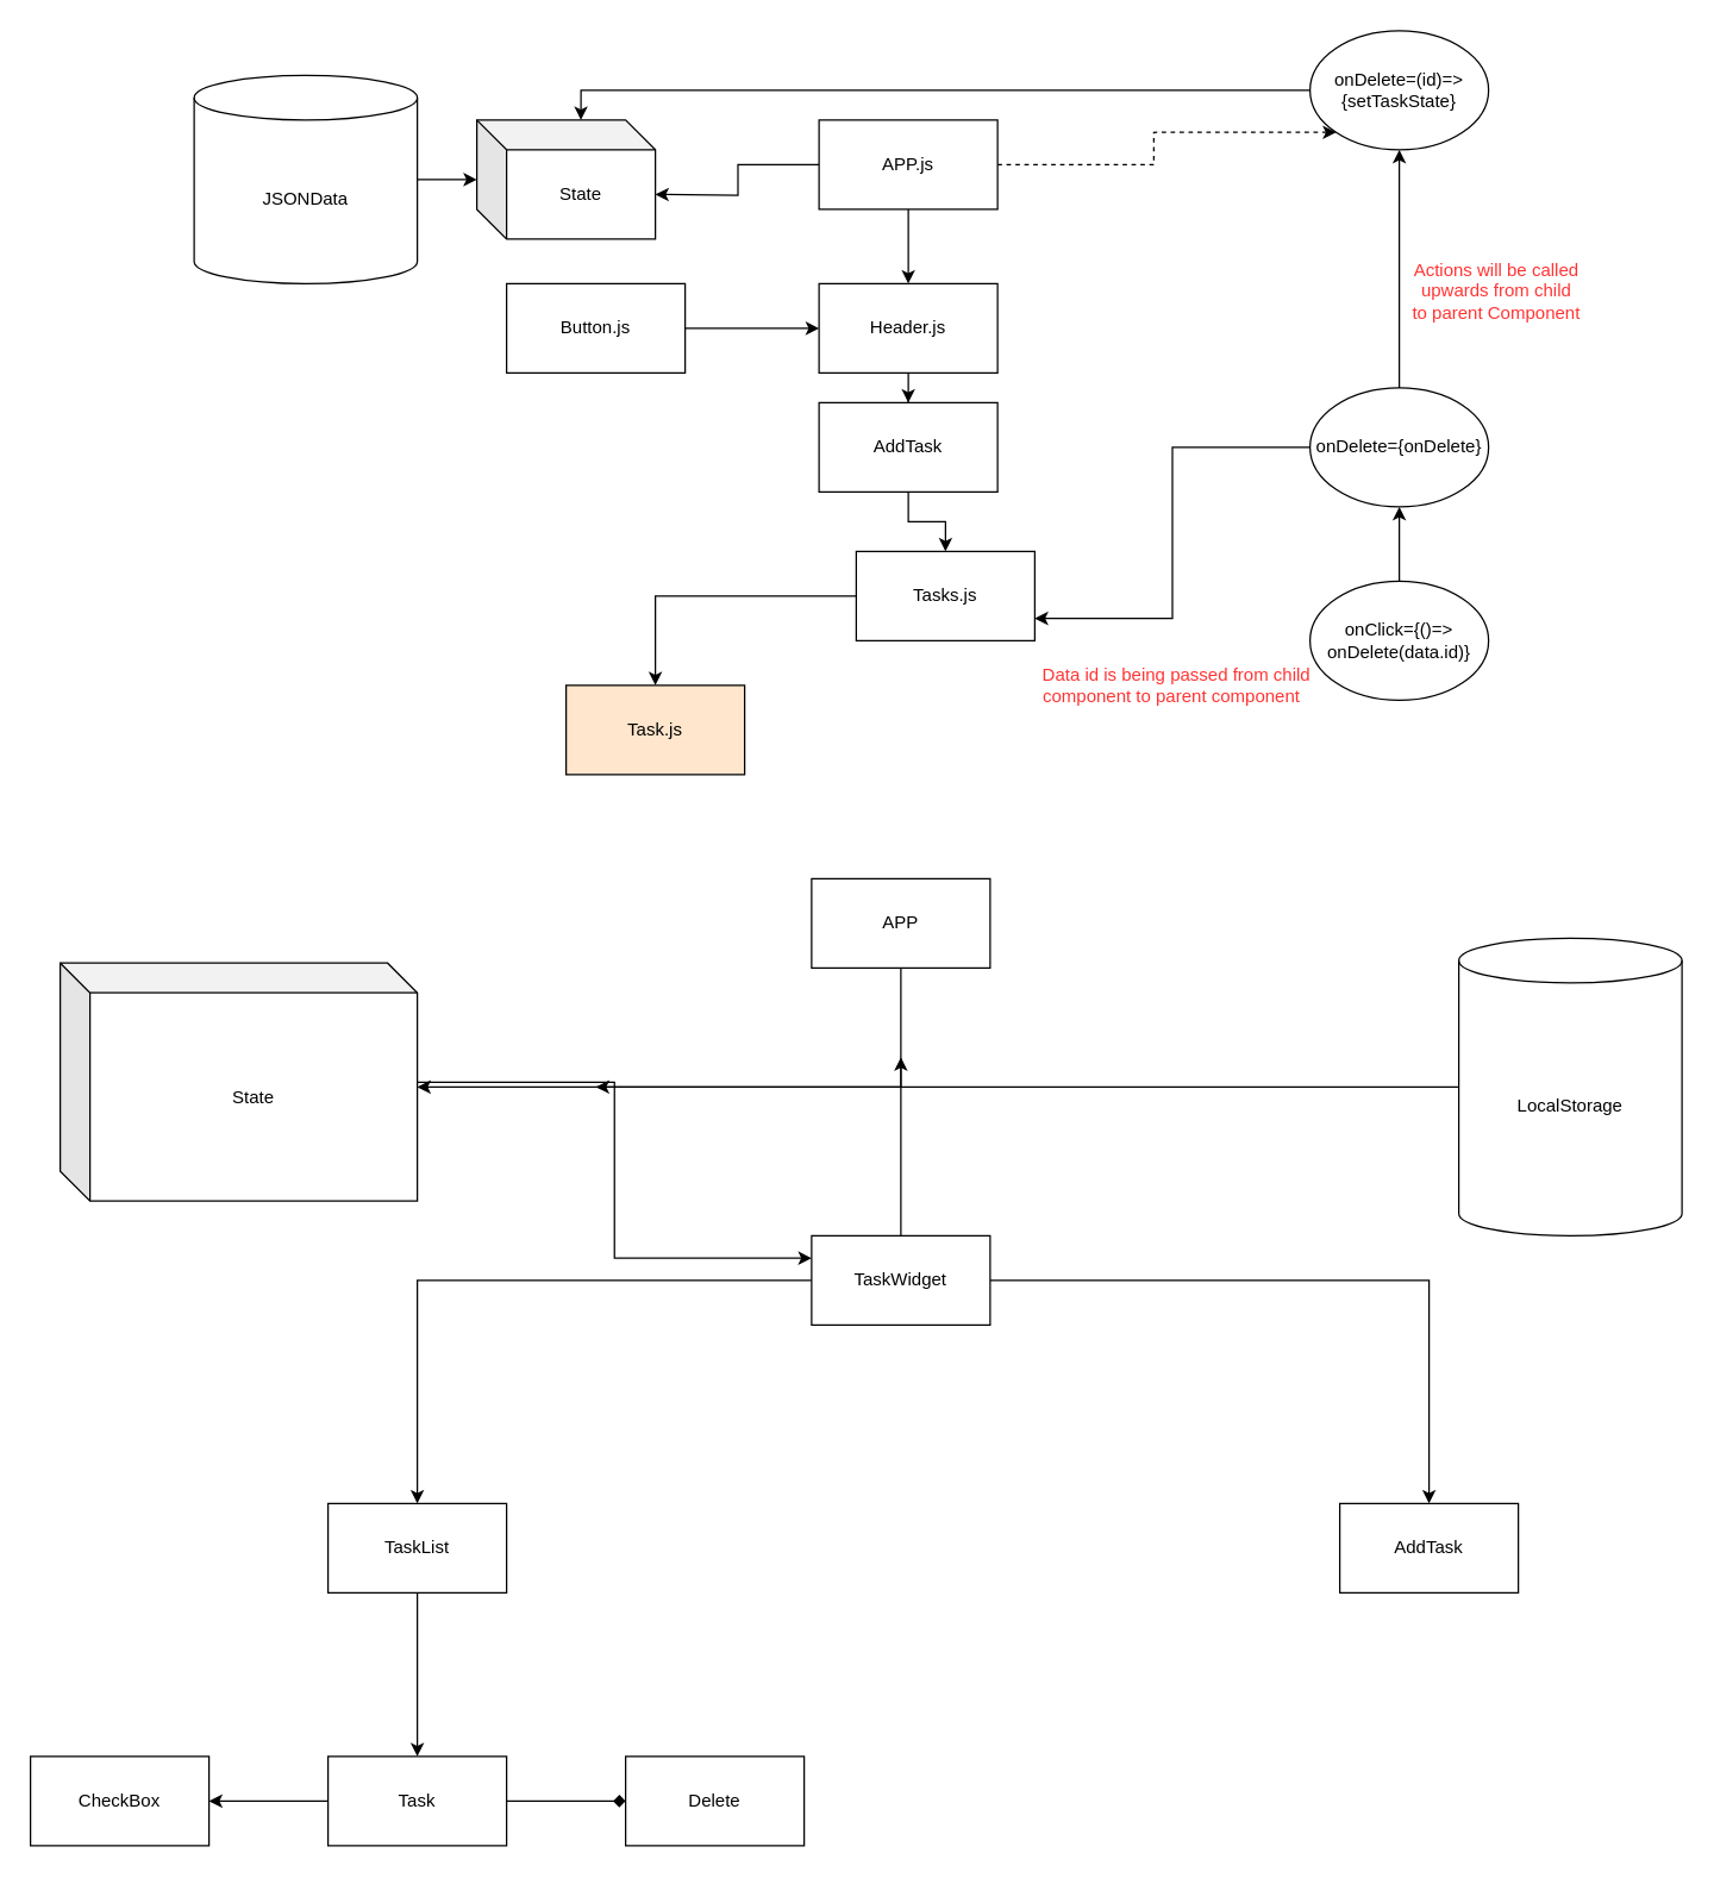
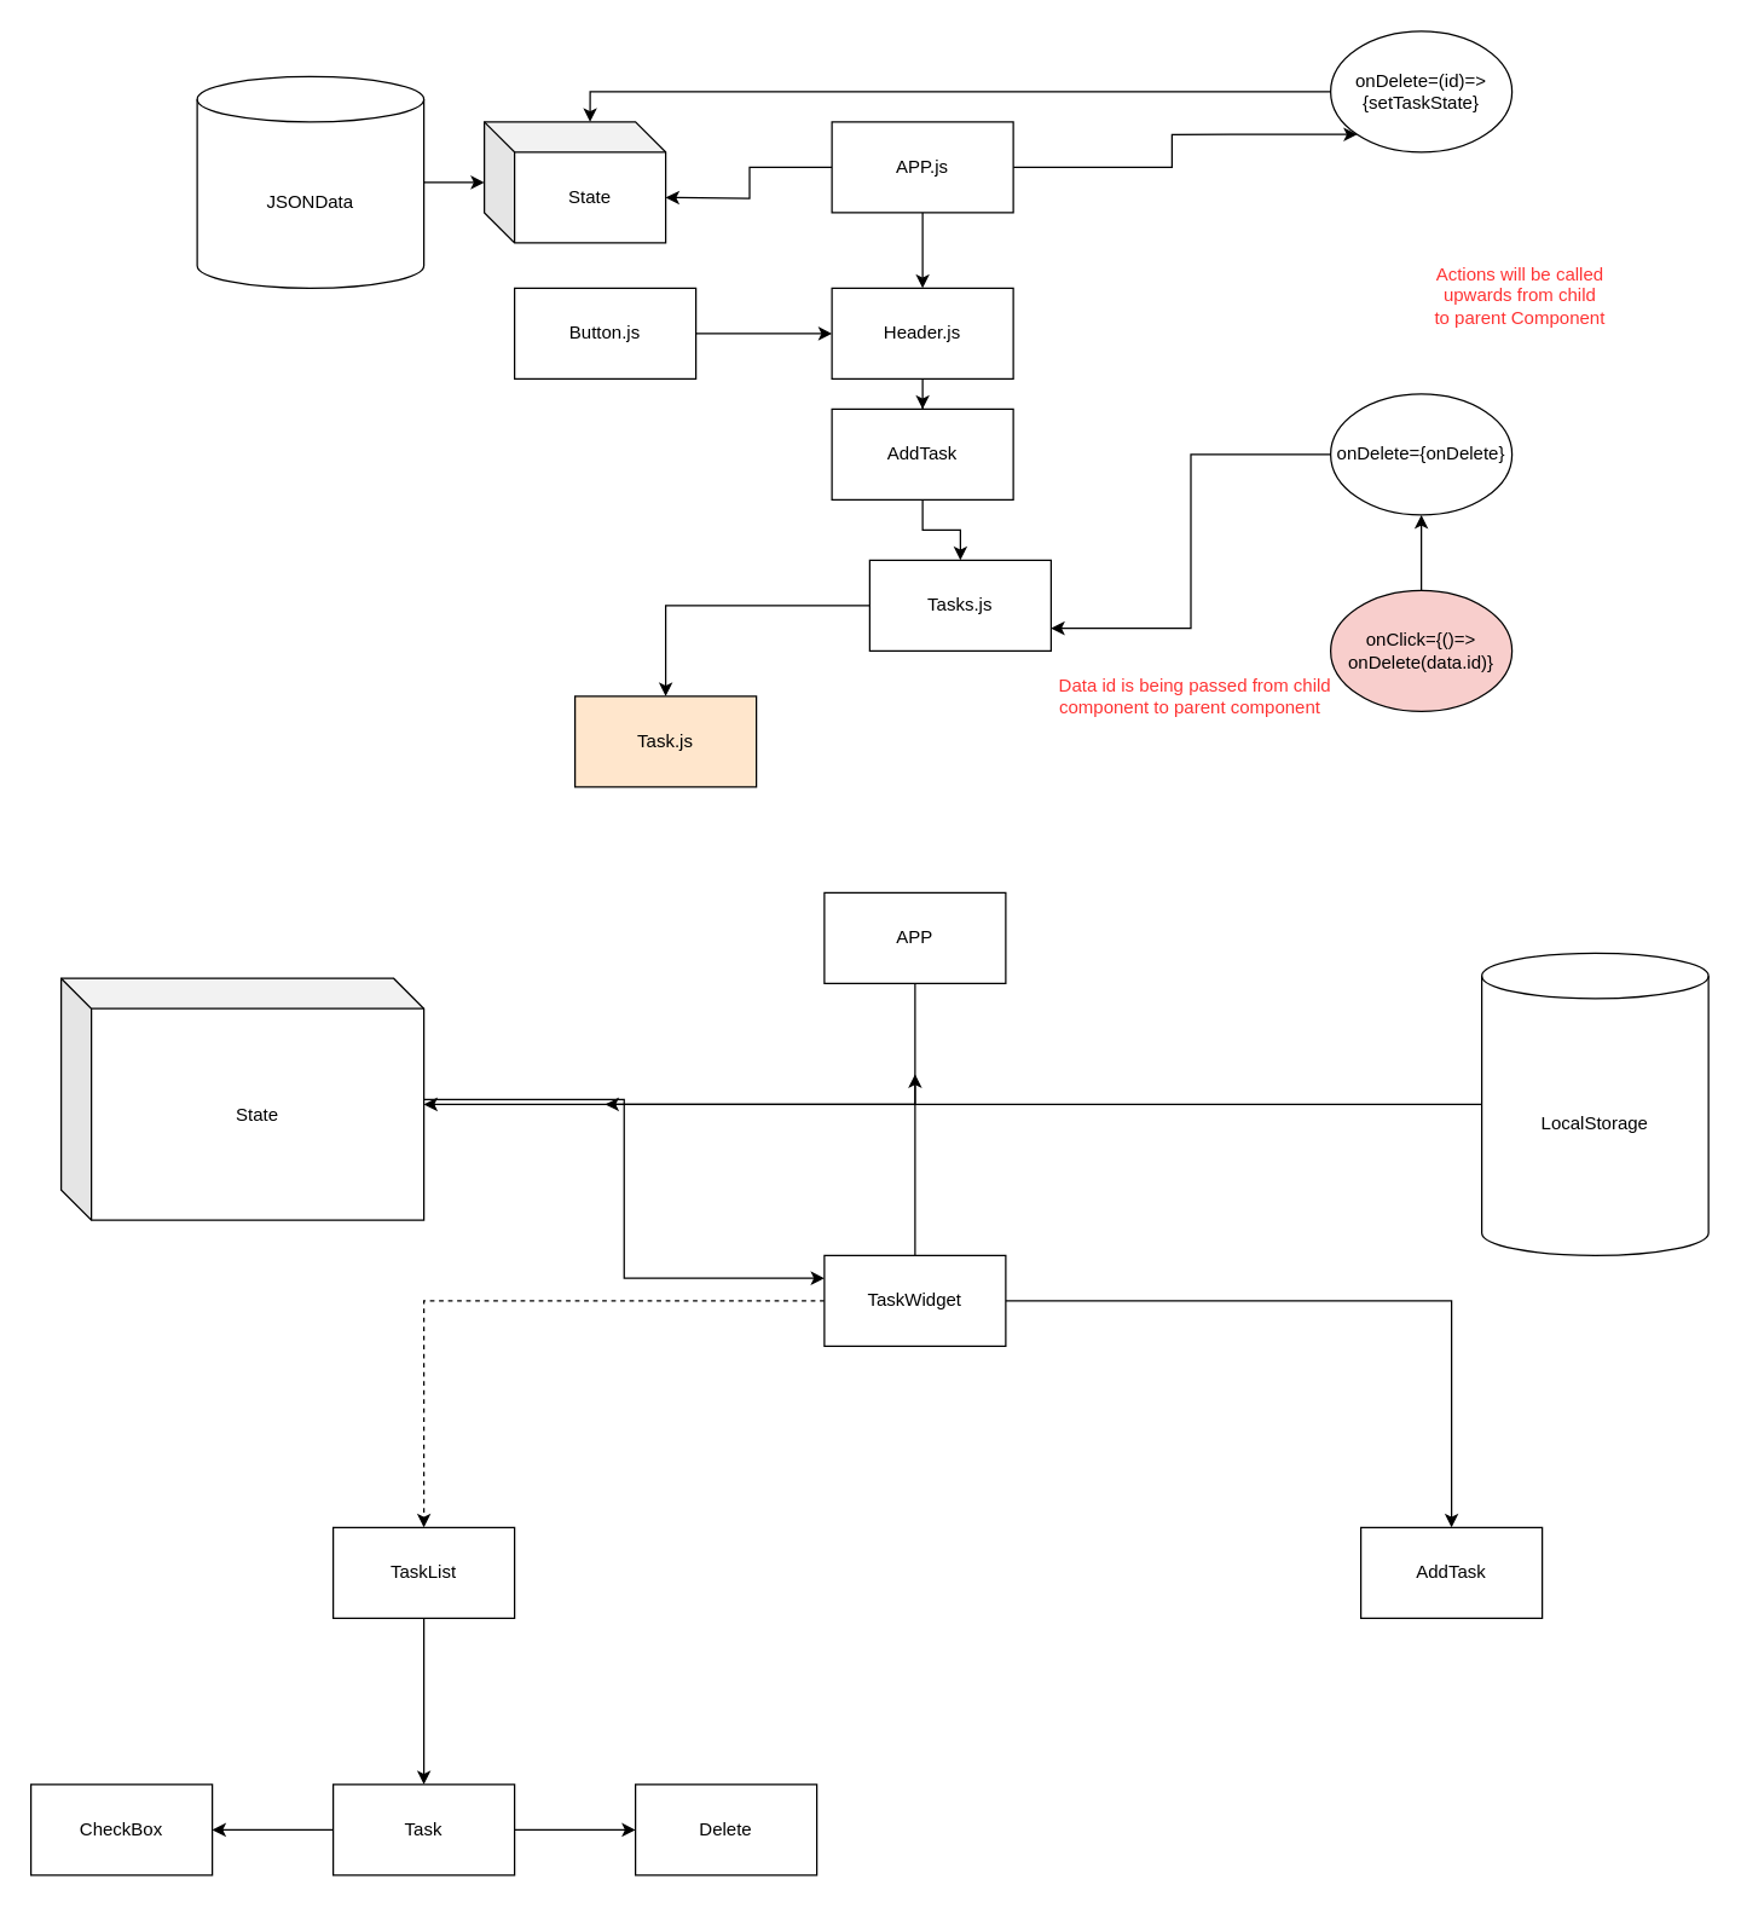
  <mxCell id="0" />
  <mxCell id="1" parent="0" />
- <mxCell id="2" value="" style="edgeStyle=orthogonalEdgeStyle;rounded=0;orthogonalLoop=1;jettySize=auto;html=1;entryX=0;entryY=1;entryDx=0;entryDy=0;dashed=1;" parent="1" source="5" target="17" edge="1"><mxGeometry relative="1" as="geometry"><mxPoint x="800" y="130" as="targetPoint" /></mxGeometry></mxCell>
+ <mxCell id="2" value="" style="edgeStyle=orthogonalEdgeStyle;rounded=0;orthogonalLoop=1;jettySize=auto;html=1;entryX=0;entryY=1;entryDx=0;entryDy=0;" parent="1" source="5" target="17" edge="1"><mxGeometry relative="1" as="geometry"><mxPoint x="800" y="130" as="targetPoint" /></mxGeometry></mxCell>
  <mxCell id="3" value="" style="edgeStyle=orthogonalEdgeStyle;rounded=0;orthogonalLoop=1;jettySize=auto;html=1;" parent="1" source="5" edge="1"><mxGeometry relative="1" as="geometry"><mxPoint x="440" y="130" as="targetPoint" /></mxGeometry></mxCell>
  <mxCell id="4" value="" style="edgeStyle=orthogonalEdgeStyle;rounded=0;orthogonalLoop=1;jettySize=auto;html=1;" parent="1" source="5" target="19" edge="1"><mxGeometry relative="1" as="geometry" /></mxCell>
  <mxCell id="5" value="APP.js" style="rounded=0;whiteSpace=wrap;html=1;" parent="1" vertex="1"><mxGeometry x="550" y="80" width="120" height="60" as="geometry" /></mxCell>
  <mxCell id="6" value="" style="edgeStyle=orthogonalEdgeStyle;rounded=0;orthogonalLoop=1;jettySize=auto;html=1;" parent="1" source="7" target="8" edge="1"><mxGeometry relative="1" as="geometry" /></mxCell>
  <mxCell id="7" value="Tasks.js" style="rounded=0;whiteSpace=wrap;html=1;" parent="1" vertex="1"><mxGeometry x="575" y="370" width="120" height="60" as="geometry" /></mxCell>
  <mxCell id="8" value="Task.js" style="rounded=0;whiteSpace=wrap;html=1;fillColor=#ffe6cc;" parent="1" vertex="1"><mxGeometry x="380" y="460" width="120" height="60" as="geometry" /></mxCell>
  <mxCell id="9" value="" style="edgeStyle=orthogonalEdgeStyle;rounded=0;orthogonalLoop=1;jettySize=auto;html=1;" parent="1" source="10" target="15" edge="1"><mxGeometry relative="1" as="geometry" /></mxCell>
- <mxCell id="10" value="onClick={()=&amp;gt; onDelete(data.id)}" style="ellipse;whiteSpace=wrap;html=1;rounded=0;" parent="1" vertex="1"><mxGeometry x="880" y="390" width="120" height="80" as="geometry" /></mxCell>
+ <mxCell id="10" value="onClick={()=&amp;gt; onDelete(data.id)}" style="ellipse;whiteSpace=wrap;html=1;rounded=0;fillColor=#f8cecc;" parent="1" vertex="1"><mxGeometry x="880" y="390" width="120" height="80" as="geometry" /></mxCell>
  <mxCell id="11" value="&lt;font color=&quot;#ff3333&quot;&gt;Data id is being passed from child &lt;br&gt;component to parent component&amp;nbsp;&amp;nbsp;&lt;/font&gt;" style="text;html=1;align=center;verticalAlign=middle;resizable=0;points=[];autosize=1;" parent="1" vertex="1"><mxGeometry x="690" y="445" width="200" height="30" as="geometry" /></mxCell>
  <mxCell id="12" value="&lt;font color=&quot;#ff3333&quot;&gt;Actions will be called &lt;br&gt;upwards from child&lt;br&gt;&amp;nbsp;to parent Component&amp;nbsp;&lt;/font&gt;" style="text;html=1;align=center;verticalAlign=middle;resizable=0;points=[];autosize=1;" parent="1" vertex="1"><mxGeometry x="940" y="170" width="130" height="50" as="geometry" /></mxCell>
  <mxCell id="13" style="edgeStyle=orthogonalEdgeStyle;rounded=0;orthogonalLoop=1;jettySize=auto;html=1;entryX=1;entryY=0.75;entryDx=0;entryDy=0;" parent="1" source="15" target="7" edge="1"><mxGeometry relative="1" as="geometry" /></mxCell>
- <mxCell id="14" style="edgeStyle=orthogonalEdgeStyle;rounded=0;orthogonalLoop=1;jettySize=auto;html=1;entryX=0.5;entryY=1;entryDx=0;entryDy=0;" parent="1" source="15" target="17" edge="1"><mxGeometry relative="1" as="geometry" /></mxCell>
  <mxCell id="15" value="&lt;span&gt;onDelete={onDelete}&lt;/span&gt;" style="ellipse;whiteSpace=wrap;html=1;" parent="1" vertex="1"><mxGeometry x="880" y="260" width="120" height="80" as="geometry" /></mxCell>
  <mxCell id="16" style="edgeStyle=orthogonalEdgeStyle;rounded=0;orthogonalLoop=1;jettySize=auto;html=1;entryX=0.583;entryY=0;entryDx=0;entryDy=0;entryPerimeter=0;" parent="1" source="17" target="22" edge="1"><mxGeometry relative="1" as="geometry" /></mxCell>
  <mxCell id="17" value="&lt;span&gt;onDelete=(id)=&amp;gt;{setTaskState}&lt;/span&gt;" style="ellipse;whiteSpace=wrap;html=1;" parent="1" vertex="1"><mxGeometry x="880" y="20" width="120" height="80" as="geometry" /></mxCell>
  <mxCell id="18" value="" style="edgeStyle=orthogonalEdgeStyle;rounded=0;orthogonalLoop=1;jettySize=auto;html=1;" parent="1" source="19" target="26" edge="1"><mxGeometry relative="1" as="geometry" /></mxCell>
  <mxCell id="19" value="Header.js&lt;br&gt;" style="rounded=0;whiteSpace=wrap;html=1;" parent="1" vertex="1"><mxGeometry x="550" y="190" width="120" height="60" as="geometry" /></mxCell>
  <mxCell id="20" style="edgeStyle=orthogonalEdgeStyle;rounded=0;orthogonalLoop=1;jettySize=auto;html=1;" parent="1" source="21" target="19" edge="1"><mxGeometry relative="1" as="geometry" /></mxCell>
  <mxCell id="21" value="Button.js" style="rounded=0;whiteSpace=wrap;html=1;" parent="1" vertex="1"><mxGeometry x="340" y="190" width="120" height="60" as="geometry" /></mxCell>
  <mxCell id="22" value="State" style="shape=cube;whiteSpace=wrap;html=1;boundedLbl=1;backgroundOutline=1;darkOpacity=0.05;darkOpacity2=0.1;" parent="1" vertex="1"><mxGeometry x="320" y="80" width="120" height="80" as="geometry" /></mxCell>
  <mxCell id="23" value="" style="edgeStyle=orthogonalEdgeStyle;rounded=0;orthogonalLoop=1;jettySize=auto;html=1;" parent="1" source="24" target="22" edge="1"><mxGeometry relative="1" as="geometry" /></mxCell>
  <mxCell id="24" value="JSONData" style="shape=cylinder3;whiteSpace=wrap;html=1;boundedLbl=1;backgroundOutline=1;size=15;" parent="1" vertex="1"><mxGeometry x="130" y="50" width="150" height="140" as="geometry" /></mxCell>
  <mxCell id="25" value="" style="edgeStyle=orthogonalEdgeStyle;rounded=0;orthogonalLoop=1;jettySize=auto;html=1;" parent="1" source="26" target="7" edge="1"><mxGeometry relative="1" as="geometry" /></mxCell>
  <mxCell id="26" value="AddTask" style="rounded=0;whiteSpace=wrap;html=1;" parent="1" vertex="1"><mxGeometry x="550" y="270" width="120" height="60" as="geometry" /></mxCell>
  <mxCell id="27" value="APP" style="rounded=0;whiteSpace=wrap;html=1;" parent="1" vertex="1"><mxGeometry x="545" y="590" width="120" height="60" as="geometry" /></mxCell>
  <mxCell id="28" value="" style="edgeStyle=orthogonalEdgeStyle;rounded=0;orthogonalLoop=1;jettySize=auto;html=1;" parent="1" source="31" target="32" edge="1"><mxGeometry relative="1" as="geometry" /></mxCell>
- <mxCell id="29" value="" style="edgeStyle=orthogonalEdgeStyle;rounded=0;orthogonalLoop=1;jettySize=auto;html=1;" parent="1" source="31" target="34" edge="1"><mxGeometry relative="1" as="geometry" /></mxCell>
+ <mxCell id="29" value="" style="edgeStyle=orthogonalEdgeStyle;rounded=0;orthogonalLoop=1;jettySize=auto;html=1;dashed=1;" parent="1" source="31" target="34" edge="1"><mxGeometry relative="1" as="geometry" /></mxCell>
  <mxCell id="30" style="edgeStyle=orthogonalEdgeStyle;rounded=0;orthogonalLoop=1;jettySize=auto;html=1;" parent="1" source="31" edge="1"><mxGeometry relative="1" as="geometry"><mxPoint x="605" y="710" as="targetPoint" /></mxGeometry></mxCell>
  <mxCell id="31" value="TaskWidget" style="rounded=0;whiteSpace=wrap;html=1;" parent="1" vertex="1"><mxGeometry x="545" y="830" width="120" height="60" as="geometry" /></mxCell>
  <mxCell id="32" value="AddTask" style="rounded=0;whiteSpace=wrap;html=1;" parent="1" vertex="1"><mxGeometry x="900" y="1010" width="120" height="60" as="geometry" /></mxCell>
  <mxCell id="33" value="" style="edgeStyle=orthogonalEdgeStyle;rounded=0;orthogonalLoop=1;jettySize=auto;html=1;" parent="1" source="34" target="37" edge="1"><mxGeometry relative="1" as="geometry" /></mxCell>
  <mxCell id="34" value="TaskList" style="rounded=0;whiteSpace=wrap;html=1;" parent="1" vertex="1"><mxGeometry x="220" y="1010" width="120" height="60" as="geometry" /></mxCell>
  <mxCell id="35" value="" style="edgeStyle=orthogonalEdgeStyle;rounded=0;orthogonalLoop=1;jettySize=auto;html=1;" parent="1" source="37" target="38" edge="1"><mxGeometry relative="1" as="geometry" /></mxCell>
- <mxCell id="36" value="" style="edgeStyle=orthogonalEdgeStyle;rounded=0;orthogonalLoop=1;jettySize=auto;html=1;endArrow=diamond;" parent="1" source="37" target="39" edge="1"><mxGeometry relative="1" as="geometry" /></mxCell>
+ <mxCell id="36" value="" style="edgeStyle=orthogonalEdgeStyle;rounded=0;orthogonalLoop=1;jettySize=auto;html=1;" parent="1" source="37" target="39" edge="1"><mxGeometry relative="1" as="geometry" /></mxCell>
  <mxCell id="37" value="Task" style="rounded=0;whiteSpace=wrap;html=1;" parent="1" vertex="1"><mxGeometry x="220" y="1180" width="120" height="60" as="geometry" /></mxCell>
  <mxCell id="38" value="CheckBox" style="rounded=0;whiteSpace=wrap;html=1;" parent="1" vertex="1"><mxGeometry x="20" y="1180" width="120" height="60" as="geometry" /></mxCell>
  <mxCell id="39" value="Delete" style="rounded=0;whiteSpace=wrap;html=1;" parent="1" vertex="1"><mxGeometry x="420" y="1180" width="120" height="60" as="geometry" /></mxCell>
  <mxCell id="40" style="edgeStyle=orthogonalEdgeStyle;rounded=0;orthogonalLoop=1;jettySize=auto;html=1;entryX=0;entryY=0.25;entryDx=0;entryDy=0;" parent="1" source="41" target="31" edge="1"><mxGeometry relative="1" as="geometry" /></mxCell>
  <mxCell id="41" value="State" style="shape=cube;whiteSpace=wrap;html=1;boundedLbl=1;backgroundOutline=1;darkOpacity=0.05;darkOpacity2=0.1;" parent="1" vertex="1"><mxGeometry x="40" y="646.66" width="240" height="160" as="geometry" /></mxCell>
  <mxCell id="42" value="" style="edgeStyle=orthogonalEdgeStyle;rounded=0;orthogonalLoop=1;jettySize=auto;html=1;" parent="1" source="27" target="41" edge="1"><mxGeometry relative="1" as="geometry"><mxPoint x="605" y="650" as="sourcePoint" /><mxPoint x="605" y="830" as="targetPoint" /><Array as="points"><mxPoint x="605" y="730" /></Array></mxGeometry></mxCell>
  <mxCell id="43" style="edgeStyle=orthogonalEdgeStyle;rounded=0;orthogonalLoop=1;jettySize=auto;html=1;" parent="1" source="44" edge="1"><mxGeometry relative="1" as="geometry"><mxPoint x="400" y="730" as="targetPoint" /></mxGeometry></mxCell>
  <mxCell id="44" value="LocalStorage" style="shape=cylinder3;whiteSpace=wrap;html=1;boundedLbl=1;backgroundOutline=1;size=15;" parent="1" vertex="1"><mxGeometry x="980" y="630" width="150" height="200" as="geometry" /></mxCell>
